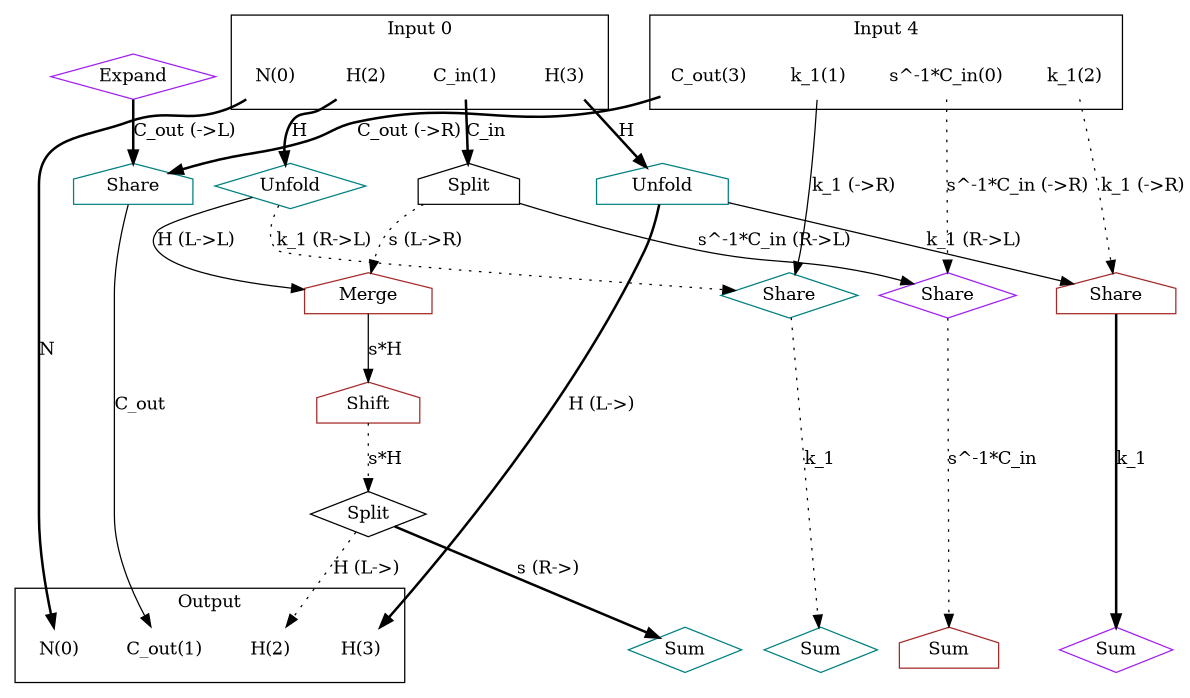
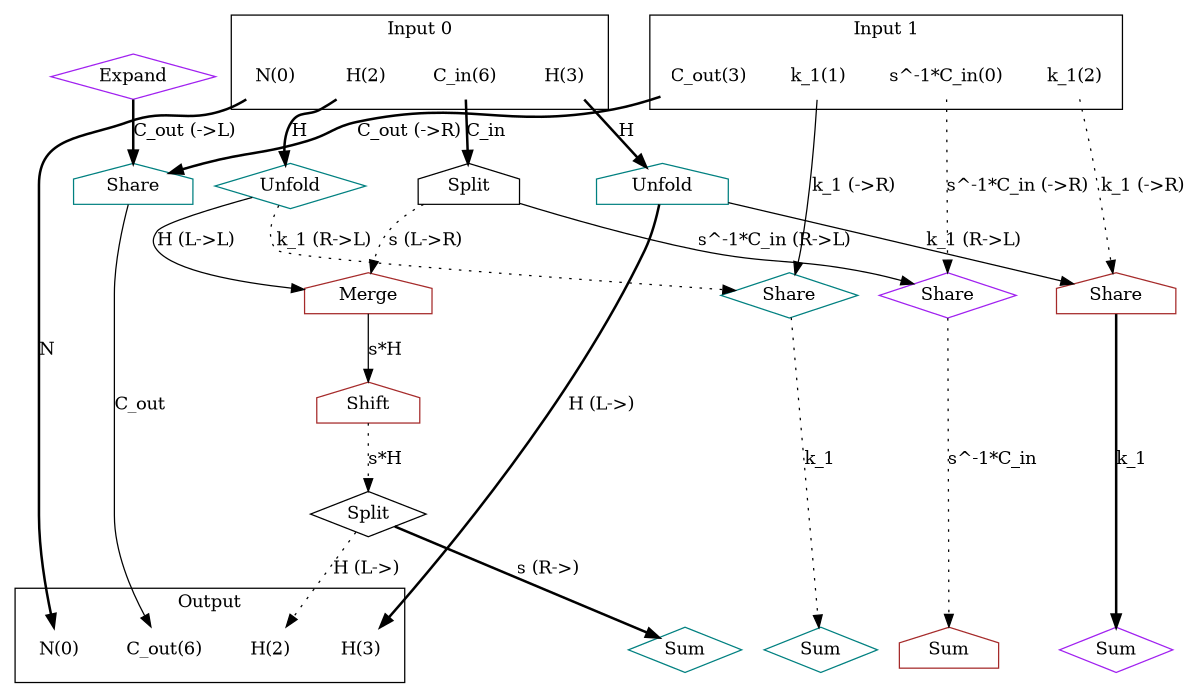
  digraph {
    newrank=true
    node [color=teal shape=none]
    edge [style=bold]
    n1 [label=Sum shape=diamond]
    n2 [color=purple label=Sum shape=diamond]
    n3 [label=Sum shape=diamond]
    n4 [color=brown label=Sum shape=house]
    n5 [color=black label="N(0)"]
-   n6 [label="C_out(1)"]
+   n6 [label="C_out(6)"]
    n7 [label="H(2)"]
    n8 [color=brown label="H(3)"]
    n9 [label="N(0)"]
-   n10 [color=brown label="C_in(1)"]
+   n10 [color=brown label="C_in(6)"]
    n11 [color=purple label="H(2)"]
    n12 [color=brown label="H(3)"]
    n13 [color=brown label="s^-1*C_in(0)"]
    n14 [color=black label="k_1(1)"]
    n15 [label="k_1(2)"]
    n16 [color=brown label="C_out(3)"]
    n17 [color=black label=Split shape=house]
    n18 [label=Unfold shape=diamond]
    n19 [label=Unfold shape=house]
    n20 [color=purple label=Share shape=diamond]
    n21 [label=Share shape=diamond]
    n22 [color=brown label=Share shape=house]
    n23 [label=Share shape=house]
    n24 [color=brown label=Merge shape=house]
    n25 [color=brown label=Shift shape=house]
    n26 [color=black label=Split shape=diamond]
    n27 [color=purple label=Expand shape=diamond]
    subgraph sub_1 {
      rank=same
      n1
      n2
      n3
      n4
      n5
      n6
      n7
      n8
    }
    subgraph sub_2 {
      rank=same
      n9
      n10
      n11
      n12
      n13
      n14
      n15
      n16
    }
    subgraph cluster_3 {
      label=Output
      n5
      n6
      n7
      n8
    }
    subgraph cluster_4 {
      label="Input 0"
      n9
      n10
      n11
      n12
    }
    subgraph cluster_5 {
-     label="Input 4"
+     label="Input 1"
      n13
      n14
      n15
      n16
    }
    n9 -> n5 [label=N]
    n10 -> n17 [label=C_in]
    n11 -> n18 [label=H]
    n12 -> n19 [label=H]
    n13 -> n20 [label="s^-1*C_in (->R)" style=dotted]
    n14 -> n21 [label="k_1 (->R)" style=solid]
    n15 -> n22 [label="k_1 (->R)" style=dotted]
    n16 -> n23 [label="C_out (->R)"]
    n17 -> n20 [label="s^-1*C_in (R->L)" style=solid]
    n17 -> n24 [label="s (L->R)" style=dotted]
    n18 -> n21 [label="k_1 (R->L)" style=dotted]
    n18 -> n24 [label="H (L->L)" style=solid]
    n19 -> n8 [label="H (L->)"]
    n19 -> n22 [label="k_1 (R->L)" style=solid]
    n20 -> n4 [label="s^-1*C_in" style=dotted]
    n21 -> n3 [label=k_1 style=dotted]
    n22 -> n2 [label=k_1]
    n23 -> n6 [label=C_out style=solid]
    n24 -> n25 [label="s*H" style=solid]
    n25 -> n26 [label="s*H" style=dotted]
    n26 -> n1 [label="s (R->)"]
    n26 -> n7 [label="H (L->)" style=dotted]
    n27 -> n23 [label="C_out (->L)"]
  }
